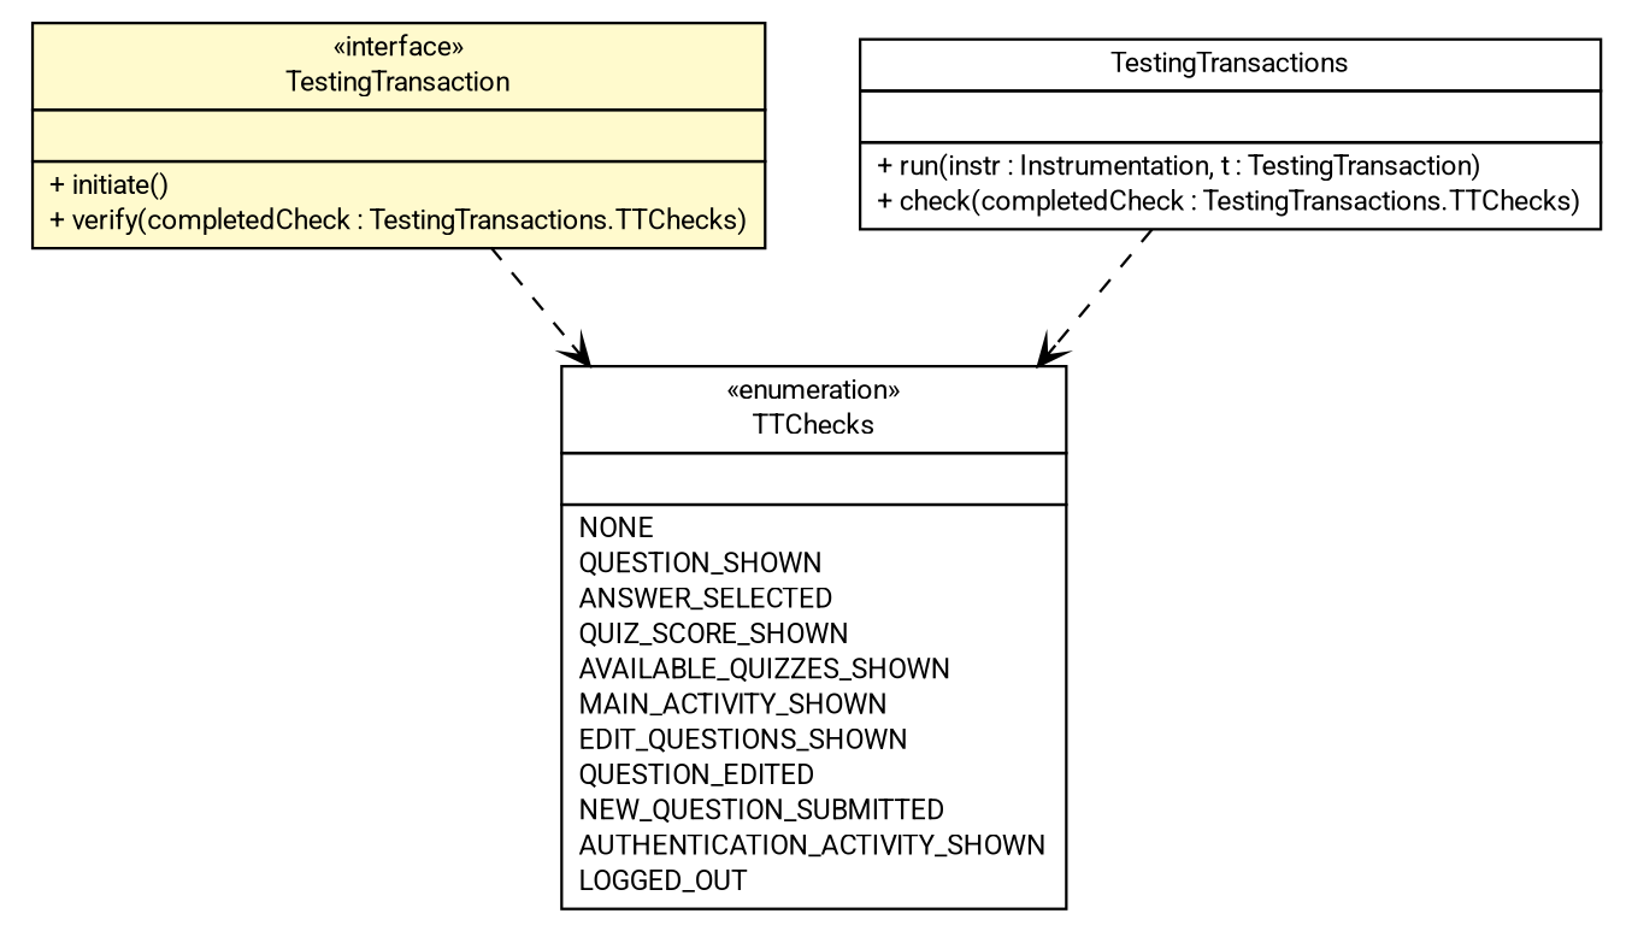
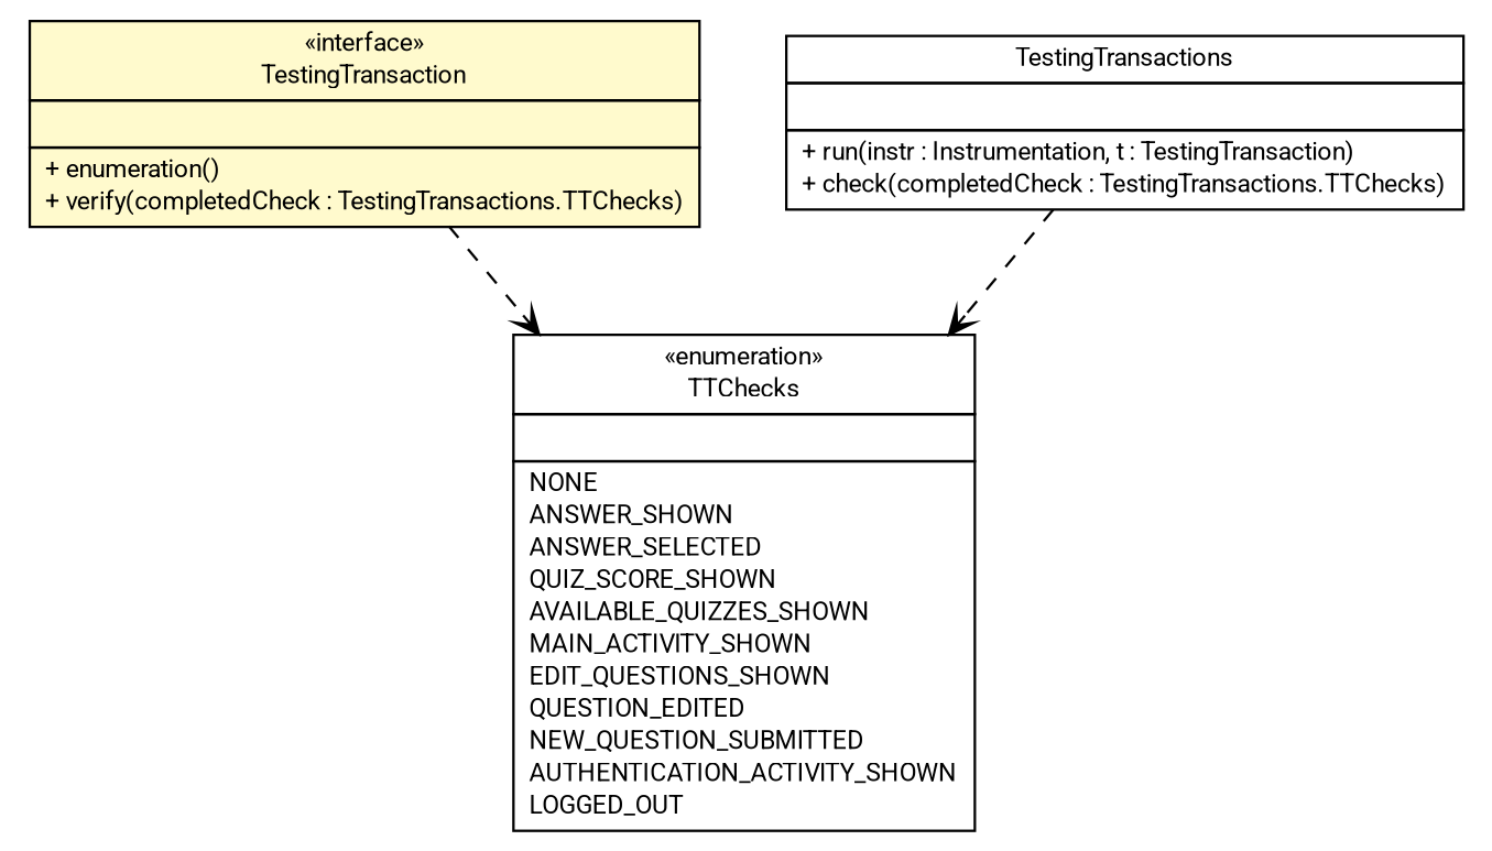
  digraph {
    fontname=Roboto
    nodesep=0.25
    ranksep=0.5
    node [fontcolor=black fontname=Roboto fontsize=10.0 shape=plaintext]
    edge [arrowhead=open color=black fontcolor=black fontname=Roboto fontsize=10.0 headport=p labelfontname=Helvetica labelfontsize=10 style=dashed tailport=p]
-   n1 [label=<<table title="epfl.sweng.testing.TestingTransaction" border="0" cellborder="1" cellspacing="0" cellpadding="2" port="p" bgcolor="lemonChiffon" href="./TestingTransaction.html"> 		<tr><td><table border="0" cellspacing="0" cellpadding="1"> <tr><td align="center" balign="center"> &#171;interface&#187; </td></tr> <tr><td align="center" balign="center"> TestingTransaction </td></tr> 		</table></td></tr> 		<tr><td><table border="0" cellspacing="0" cellpadding="1"> <tr><td align="left" balign="left">  </td></tr> 		</table></td></tr> 		<tr><td><table border="0" cellspacing="0" cellpadding="1"> <tr><td align="left" balign="left"> + initiate() </td></tr> <tr><td align="left" balign="left"> + verify(completedCheck : TestingTransactions.TTChecks) </td></tr> 		</table></td></tr> 		</table>>]
-   n2 [label=<<table title="epfl.sweng.testing.TestingTransactions.TTChecks" border="0" cellborder="1" cellspacing="0" cellpadding="2" port="p" href="./TestingTransactions.TTChecks.html"> 		<tr><td><table border="0" cellspacing="0" cellpadding="1"> <tr><td align="center" balign="center"> &#171;enumeration&#187; </td></tr> <tr><td align="center" balign="center"> TTChecks </td></tr> 		</table></td></tr> 		<tr><td><table border="0" cellspacing="0" cellpadding="1"> <tr><td align="left" balign="left">  </td></tr> 		</table></td></tr> 		<tr><td><table border="0" cellspacing="0" cellpadding="1"> <tr><td align="left" balign="left"> NONE </td></tr> <tr><td align="left" balign="left"> QUESTION_SHOWN </td></tr> <tr><td align="left" balign="left"> ANSWER_SELECTED </td></tr> <tr><td align="left" balign="left"> QUIZ_SCORE_SHOWN </td></tr> <tr><td align="left" balign="left"> AVAILABLE_QUIZZES_SHOWN </td></tr> <tr><td align="left" balign="left"> MAIN_ACTIVITY_SHOWN </td></tr> <tr><td align="left" balign="left"> EDIT_QUESTIONS_SHOWN </td></tr> <tr><td align="left" balign="left"> QUESTION_EDITED </td></tr> <tr><td align="left" balign="left"> NEW_QUESTION_SUBMITTED </td></tr> <tr><td align="left" balign="left"> AUTHENTICATION_ACTIVITY_SHOWN </td></tr> <tr><td align="left" balign="left"> LOGGED_OUT </td></tr> 		</table></td></tr> 		</table>>]
+   n1 [label=<<table title="epfl.sweng.testing.TestingTransaction" border="0" cellborder="1" cellspacing="0" cellpadding="2" port="p" bgcolor="lemonChiffon" href="./TestingTransaction.html"> 		<tr><td><table border="0" cellspacing="0" cellpadding="1"> <tr><td align="center" balign="center"> &#171;interface&#187; </td></tr> <tr><td align="center" balign="center"> TestingTransaction </td></tr> 		</table></td></tr> 		<tr><td><table border="0" cellspacing="0" cellpadding="1"> <tr><td align="left" balign="left">  </td></tr> 		</table></td></tr> 		<tr><td><table border="0" cellspacing="0" cellpadding="1"> <tr><td align="left" balign="left"> + enumeration() </td></tr> <tr><td align="left" balign="left"> + verify(completedCheck : TestingTransactions.TTChecks) </td></tr> 		</table></td></tr> 		</table>>]
+   n2 [label=<<table title="epfl.sweng.testing.TestingTransactions.TTChecks" border="0" cellborder="1" cellspacing="0" cellpadding="2" port="p" href="./TestingTransactions.TTChecks.html"> 		<tr><td><table border="0" cellspacing="0" cellpadding="1"> <tr><td align="center" balign="center"> &#171;enumeration&#187; </td></tr> <tr><td align="center" balign="center"> TTChecks </td></tr> 		</table></td></tr> 		<tr><td><table border="0" cellspacing="0" cellpadding="1"> <tr><td align="left" balign="left">  </td></tr> 		</table></td></tr> 		<tr><td><table border="0" cellspacing="0" cellpadding="1"> <tr><td align="left" balign="left"> NONE </td></tr> <tr><td align="left" balign="left"> ANSWER_SHOWN </td></tr> <tr><td align="left" balign="left"> ANSWER_SELECTED </td></tr> <tr><td align="left" balign="left"> QUIZ_SCORE_SHOWN </td></tr> <tr><td align="left" balign="left"> AVAILABLE_QUIZZES_SHOWN </td></tr> <tr><td align="left" balign="left"> MAIN_ACTIVITY_SHOWN </td></tr> <tr><td align="left" balign="left"> EDIT_QUESTIONS_SHOWN </td></tr> <tr><td align="left" balign="left"> QUESTION_EDITED </td></tr> <tr><td align="left" balign="left"> NEW_QUESTION_SUBMITTED </td></tr> <tr><td align="left" balign="left"> AUTHENTICATION_ACTIVITY_SHOWN </td></tr> <tr><td align="left" balign="left"> LOGGED_OUT </td></tr> 		</table></td></tr> 		</table>>]
    n3 [label=<<table title="epfl.sweng.testing.TestingTransactions" border="0" cellborder="1" cellspacing="0" cellpadding="2" port="p" href="./TestingTransactions.html"> 		<tr><td><table border="0" cellspacing="0" cellpadding="1"> <tr><td align="center" balign="center"> TestingTransactions </td></tr> 		</table></td></tr> 		<tr><td><table border="0" cellspacing="0" cellpadding="1"> <tr><td align="left" balign="left">  </td></tr> 		</table></td></tr> 		<tr><td><table border="0" cellspacing="0" cellpadding="1"> <tr><td align="left" balign="left"> + run(instr : Instrumentation, t : TestingTransaction) </td></tr> <tr><td align="left" balign="left"> + check(completedCheck : TestingTransactions.TTChecks) </td></tr> 		</table></td></tr> 		</table>>]
    n1 -> n2
    n3 -> n2
  }
